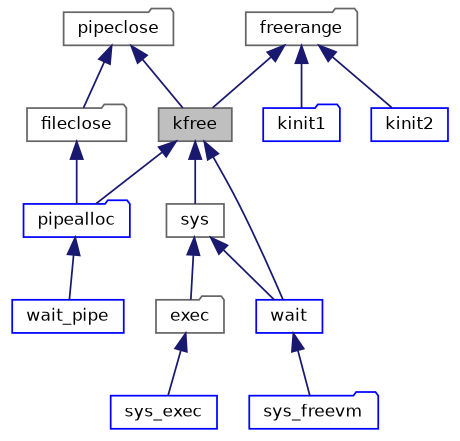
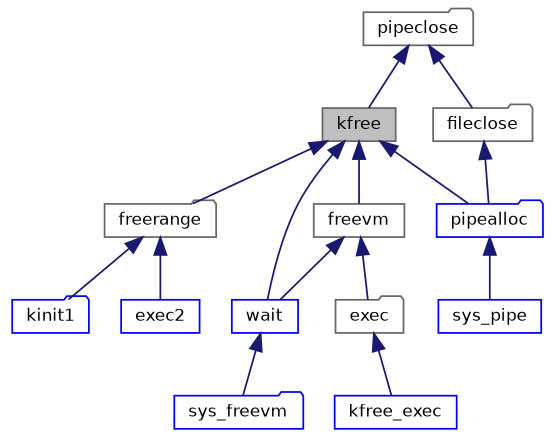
  digraph {
    rankdir=TB
    node [color=blue fillcolor=white fontname=Helvetica fontsize=10 shape=folder style=filled]
    edge [color=midnightblue dir=back fontname=Helvetica fontsize=10 labelfontname=Helvetica labelfontsize=10 style=solid]
    n1 [color=gray40 fillcolor=grey75 fontcolor=black height=0.2 label=kfree shape=box width=0.4]
    n2 [color=gray40 height=0.2 label=freerange width=0.4]
-   n3 [color=gray40 height=0.2 label=sys shape=box width=0.4]
+   n3 [color=gray40 height=0.2 label=freevm shape=box width=0.4]
    n4 [height=0.2 label=wait shape=box width=0.4]
    n5 [height=0.2 label=pipealloc width=0.4]
    n6 [height=0.2 label=kinit1 width=0.4]
-   n7 [height=0.2 label=kinit2 shape=box width=0.4]
+   n7 [height=0.2 label=exec2 shape=box width=0.4]
    n8 [color=gray40 height=0.2 label=exec width=0.4]
    n9 [height=0.2 label=sys_freevm width=0.4]
-   n10 [height=0.2 label=wait_pipe shape=box width=0.4]
+   n10 [height=0.2 label=sys_pipe shape=box width=0.4]
    n11 [color=gray40 height=0.2 label=pipeclose width=0.4]
    n12 [color=gray40 height=0.2 label=fileclose width=0.4]
-   n13 [height=0.2 label=sys_exec shape=box width=0.4]
-   n2 -> n1
+   n13 [height=0.2 label=kfree_exec shape=box width=0.4]
+   n1 -> n2
    n1 -> n3
    n1 -> n4
    n1 -> n5
    n2 -> n6
    n2 -> n7
    n3 -> n4
    n3 -> n8
    n4 -> n9
    n5 -> n10
    n8 -> n13
    n11 -> n1
    n11 -> n12
    n12 -> n5
  }
